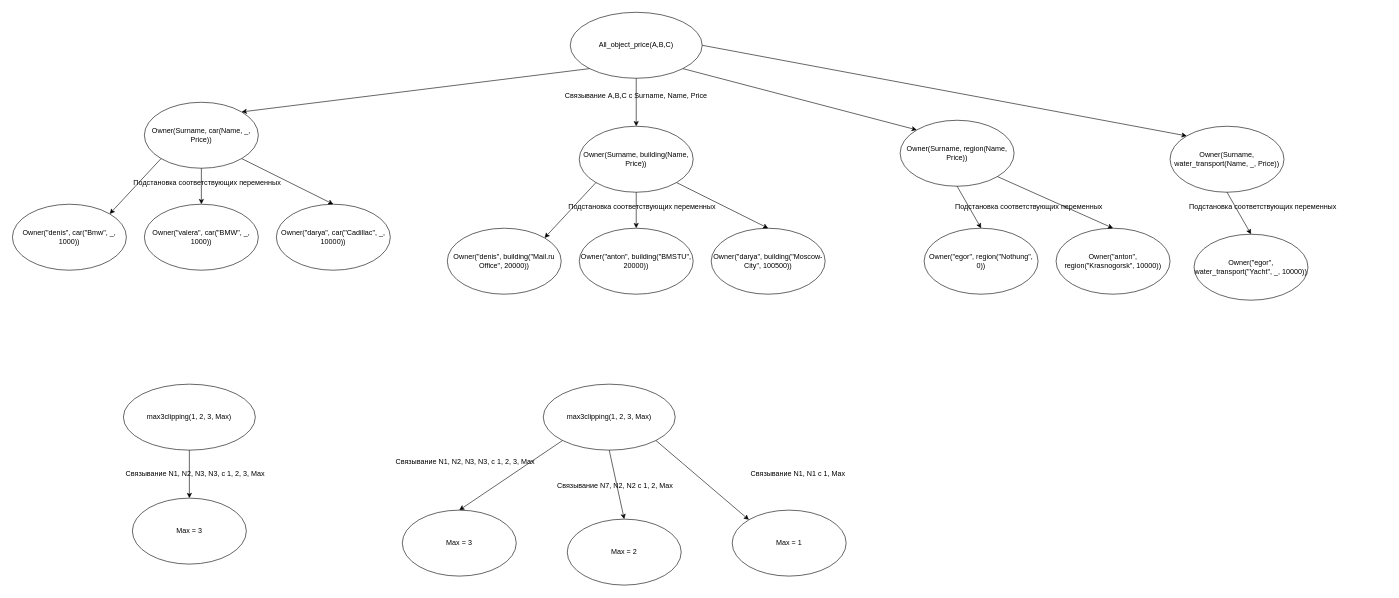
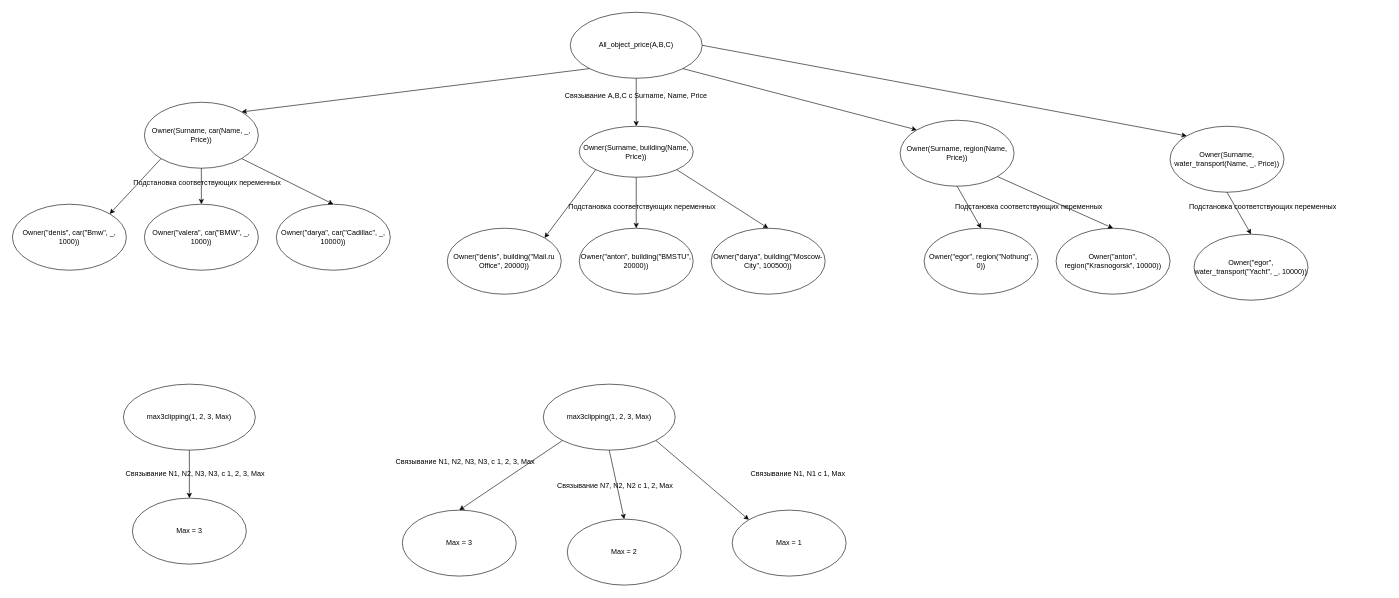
  <mxCell id="0" />
  <mxCell id="1" parent="0" />
  <mxCell id="2" value="All_object_price(A,B,C)" style="ellipse;whiteSpace=wrap;html=1;" vertex="1" parent="1"><mxGeometry x="950" y="20" width="220" height="110" as="geometry" /></mxCell>
  <mxCell id="3" value="Owner(Surname, car(Name, _, Price))" style="ellipse;whiteSpace=wrap;html=1;" vertex="1" parent="1"><mxGeometry x="240" y="170" width="190" height="110" as="geometry" /></mxCell>
  <mxCell id="4" value="" style="endArrow=classic;html=1;rounded=0;exitX=0;exitY=1;exitDx=0;exitDy=0;entryX=1;entryY=0;entryDx=0;entryDy=0;" edge="1" parent="1" source="2" target="3"><mxGeometry width="50" height="50" relative="1" as="geometry"><mxPoint x="820" y="390" as="sourcePoint" /><mxPoint x="870" y="340" as="targetPoint" /></mxGeometry></mxCell>
  <mxCell id="5" value="Связывание A,B,C с Surname, Name, Price" style="text;html=1;strokeColor=none;fillColor=none;align=center;verticalAlign=middle;whiteSpace=wrap;rounded=0;" vertex="1" parent="1"><mxGeometry x="885" y="130" width="350" height="60" as="geometry" /></mxCell>
  <mxCell id="6" value="Owner(&quot;valera&quot;, car(&quot;BMW&quot;, _, 1000))" style="ellipse;whiteSpace=wrap;html=1;" vertex="1" parent="1"><mxGeometry x="240" y="340" width="190" height="110" as="geometry" /></mxCell>
  <mxCell id="7" value="Owner(&quot;denis&quot;, car(&quot;Bmw&quot;, _, 1000))" style="ellipse;whiteSpace=wrap;html=1;" vertex="1" parent="1"><mxGeometry x="20" y="340" width="190" height="110" as="geometry" /></mxCell>
  <mxCell id="8" value="Owner(&quot;darya&quot;, car(&quot;Cadillac&quot;, _, 10000))" style="ellipse;whiteSpace=wrap;html=1;" vertex="1" parent="1"><mxGeometry x="460" y="340" width="190" height="110" as="geometry" /></mxCell>
  <mxCell id="9" value="" style="endArrow=classic;html=1;rounded=0;exitX=0;exitY=1;exitDx=0;exitDy=0;entryX=1;entryY=0;entryDx=0;entryDy=0;" edge="1" parent="1" source="3" target="7"><mxGeometry width="50" height="50" relative="1" as="geometry"><mxPoint x="280" y="390" as="sourcePoint" /><mxPoint x="330" y="340" as="targetPoint" /></mxGeometry></mxCell>
  <mxCell id="10" value="" style="endArrow=classic;html=1;rounded=0;exitX=0.5;exitY=1;exitDx=0;exitDy=0;entryX=0.5;entryY=0;entryDx=0;entryDy=0;" edge="1" parent="1" source="3" target="6"><mxGeometry width="50" height="50" relative="1" as="geometry"><mxPoint x="280" y="390" as="sourcePoint" /><mxPoint x="330" y="340" as="targetPoint" /></mxGeometry></mxCell>
  <mxCell id="11" value="" style="endArrow=classic;html=1;rounded=0;exitX=1;exitY=1;exitDx=0;exitDy=0;entryX=0.5;entryY=0;entryDx=0;entryDy=0;" edge="1" parent="1" source="3" target="8"><mxGeometry width="50" height="50" relative="1" as="geometry"><mxPoint x="280" y="390" as="sourcePoint" /><mxPoint x="330" y="340" as="targetPoint" /></mxGeometry></mxCell>
  <mxCell id="12" value="Подстановка соответствующих переменных" style="text;html=1;strokeColor=none;fillColor=none;align=center;verticalAlign=middle;whiteSpace=wrap;rounded=0;" vertex="1" parent="1"><mxGeometry x="140" y="290" width="410" height="30" as="geometry" /></mxCell>
- <mxCell id="13" value="Owner(Surname, building(Name, Price))" style="ellipse;whiteSpace=wrap;html=1;" vertex="1" parent="1"><mxGeometry x="965" y="210" width="190" height="110" as="geometry" /></mxCell>
+ <mxCell id="13" value="Owner(Surname, building(Name, Price))" style="ellipse;whiteSpace=wrap;html=1;" vertex="1" parent="1"><mxGeometry x="965" y="210" width="190" height="85" as="geometry" /></mxCell>
  <mxCell id="14" value="Owner(&quot;anton&quot;, building(&quot;BMSTU&quot;, 20000))" style="ellipse;whiteSpace=wrap;html=1;" vertex="1" parent="1"><mxGeometry x="965" y="380" width="190" height="110" as="geometry" /></mxCell>
  <mxCell id="15" value="Owner(&quot;denis&quot;, building(&quot;Mail.ru Office&quot;, 20000))" style="ellipse;whiteSpace=wrap;html=1;" vertex="1" parent="1"><mxGeometry x="745" y="380" width="190" height="110" as="geometry" /></mxCell>
  <mxCell id="16" value="Owner(&quot;darya&quot;, building(&quot;Moscow-City&quot;, 100500))" style="ellipse;whiteSpace=wrap;html=1;" vertex="1" parent="1"><mxGeometry x="1185" y="380" width="190" height="110" as="geometry" /></mxCell>
  <mxCell id="17" value="" style="endArrow=classic;html=1;rounded=0;exitX=0;exitY=1;exitDx=0;exitDy=0;entryX=1;entryY=0;entryDx=0;entryDy=0;" edge="1" parent="1" source="13" target="15"><mxGeometry width="50" height="50" relative="1" as="geometry"><mxPoint x="1005" y="430" as="sourcePoint" /><mxPoint x="1055" y="380" as="targetPoint" /></mxGeometry></mxCell>
  <mxCell id="18" value="" style="endArrow=classic;html=1;rounded=0;exitX=0.5;exitY=1;exitDx=0;exitDy=0;entryX=0.5;entryY=0;entryDx=0;entryDy=0;" edge="1" parent="1" source="13" target="14"><mxGeometry width="50" height="50" relative="1" as="geometry"><mxPoint x="1005" y="430" as="sourcePoint" /><mxPoint x="1055" y="380" as="targetPoint" /></mxGeometry></mxCell>
  <mxCell id="19" value="" style="endArrow=classic;html=1;rounded=0;exitX=1;exitY=1;exitDx=0;exitDy=0;entryX=0.5;entryY=0;entryDx=0;entryDy=0;" edge="1" parent="1" source="13" target="16"><mxGeometry width="50" height="50" relative="1" as="geometry"><mxPoint x="1005" y="430" as="sourcePoint" /><mxPoint x="1055" y="380" as="targetPoint" /></mxGeometry></mxCell>
  <mxCell id="20" value="Подстановка соответствующих переменных" style="text;html=1;strokeColor=none;fillColor=none;align=center;verticalAlign=middle;whiteSpace=wrap;rounded=0;" vertex="1" parent="1"><mxGeometry x="865" y="330" width="410" height="30" as="geometry" /></mxCell>
  <mxCell id="21" value="" style="endArrow=classic;html=1;rounded=0;exitX=0.5;exitY=1;exitDx=0;exitDy=0;entryX=0.5;entryY=0;entryDx=0;entryDy=0;" edge="1" parent="1" source="2" target="13"><mxGeometry width="50" height="50" relative="1" as="geometry"><mxPoint x="890" y="390" as="sourcePoint" /><mxPoint x="940" y="340" as="targetPoint" /></mxGeometry></mxCell>
  <mxCell id="22" value="Owner(Surname, region(Name, Price))" style="ellipse;whiteSpace=wrap;html=1;" vertex="1" parent="1"><mxGeometry x="1500" y="200" width="190" height="110" as="geometry" /></mxCell>
  <mxCell id="23" value="Owner(&quot;anton&quot;, region(&quot;Krasnogorsk&quot;, 10000))" style="ellipse;whiteSpace=wrap;html=1;" vertex="1" parent="1"><mxGeometry x="1760" y="380" width="190" height="110" as="geometry" /></mxCell>
  <mxCell id="24" value="Owner(&quot;egor&quot;, region(&quot;Nothung&quot;, 0))" style="ellipse;whiteSpace=wrap;html=1;" vertex="1" parent="1"><mxGeometry x="1540" y="380" width="190" height="110" as="geometry" /></mxCell>
  <mxCell id="25" value="" style="endArrow=classic;html=1;rounded=0;exitX=0.5;exitY=1;exitDx=0;exitDy=0;entryX=0.5;entryY=0;entryDx=0;entryDy=0;" edge="1" parent="1" source="22" target="24"><mxGeometry width="50" height="50" relative="1" as="geometry"><mxPoint x="1700" y="430" as="sourcePoint" /><mxPoint x="1750" y="380" as="targetPoint" /></mxGeometry></mxCell>
  <mxCell id="26" value="" style="endArrow=classic;html=1;rounded=0;exitX=1;exitY=1;exitDx=0;exitDy=0;entryX=0.5;entryY=0;entryDx=0;entryDy=0;" edge="1" parent="1" source="22" target="23"><mxGeometry width="50" height="50" relative="1" as="geometry"><mxPoint x="1700" y="430" as="sourcePoint" /><mxPoint x="1750" y="380" as="targetPoint" /></mxGeometry></mxCell>
  <mxCell id="27" value="Подстановка соответствующих переменных" style="text;html=1;strokeColor=none;fillColor=none;align=center;verticalAlign=middle;whiteSpace=wrap;rounded=0;" vertex="1" parent="1"><mxGeometry x="1510" y="330" width="410" height="30" as="geometry" /></mxCell>
  <mxCell id="28" value="Owner(Surname, water_transport(Name, _, Price))" style="ellipse;whiteSpace=wrap;html=1;" vertex="1" parent="1"><mxGeometry x="1950" y="210" width="190" height="110" as="geometry" /></mxCell>
  <mxCell id="29" value="Owner(&quot;egor&quot;, water_transport(&quot;Yacht&quot;, _, 10000))" style="ellipse;whiteSpace=wrap;html=1;" vertex="1" parent="1"><mxGeometry x="1990" y="390" width="190" height="110" as="geometry" /></mxCell>
  <mxCell id="30" value="" style="endArrow=classic;html=1;rounded=0;exitX=0.5;exitY=1;exitDx=0;exitDy=0;entryX=0.5;entryY=0;entryDx=0;entryDy=0;" edge="1" parent="1" source="28" target="29"><mxGeometry width="50" height="50" relative="1" as="geometry"><mxPoint x="2150" y="440" as="sourcePoint" /><mxPoint x="2200" y="390" as="targetPoint" /></mxGeometry></mxCell>
  <mxCell id="31" value="" style="endArrow=classic;html=1;rounded=0;exitX=1;exitY=1;exitDx=0;exitDy=0;entryX=0;entryY=0;entryDx=0;entryDy=0;" edge="1" parent="1" source="2" target="22"><mxGeometry width="50" height="50" relative="1" as="geometry"><mxPoint x="1560" y="390" as="sourcePoint" /><mxPoint x="1610" y="340" as="targetPoint" /></mxGeometry></mxCell>
  <mxCell id="32" value="" style="endArrow=classic;html=1;rounded=0;exitX=1;exitY=0.5;exitDx=0;exitDy=0;entryX=0;entryY=0;entryDx=0;entryDy=0;" edge="1" parent="1" source="2" target="28"><mxGeometry width="50" height="50" relative="1" as="geometry"><mxPoint x="1560" y="390" as="sourcePoint" /><mxPoint x="1610" y="340" as="targetPoint" /></mxGeometry></mxCell>
  <mxCell id="33" value="Подстановка соответствующих переменных" style="text;html=1;strokeColor=none;fillColor=none;align=center;verticalAlign=middle;whiteSpace=wrap;rounded=0;" vertex="1" parent="1"><mxGeometry x="1900" y="330" width="410" height="30" as="geometry" /></mxCell>
  <mxCell id="34" value="max3clipping(1, 2, 3, Max)" style="ellipse;whiteSpace=wrap;html=1;" vertex="1" parent="1"><mxGeometry x="205" y="640" width="220" height="110" as="geometry" /></mxCell>
  <mxCell id="35" value="Связывание N1, N2, N3, N3, с 1, 2, 3, Max" style="text;html=1;strokeColor=none;fillColor=none;align=center;verticalAlign=middle;whiteSpace=wrap;rounded=0;" vertex="1" parent="1"><mxGeometry x="150" y="760" width="350" height="60" as="geometry" /></mxCell>
  <mxCell id="36" value="Max = 3" style="ellipse;whiteSpace=wrap;html=1;" vertex="1" parent="1"><mxGeometry x="220" y="830" width="190" height="110" as="geometry" /></mxCell>
  <mxCell id="37" value="" style="endArrow=classic;html=1;rounded=0;exitX=0.5;exitY=1;exitDx=0;exitDy=0;entryX=0.5;entryY=0;entryDx=0;entryDy=0;" edge="1" parent="1" source="34" target="36"><mxGeometry width="50" height="50" relative="1" as="geometry"><mxPoint x="145" y="1010" as="sourcePoint" /><mxPoint x="195" y="960" as="targetPoint" /></mxGeometry></mxCell>
  <mxCell id="38" value="max3clipping(1, 2, 3, Max)" style="ellipse;whiteSpace=wrap;html=1;" vertex="1" parent="1"><mxGeometry x="905" y="640" width="220" height="110" as="geometry" /></mxCell>
  <mxCell id="39" value="Связывание N1, N2, N3, N3, с 1, 2, 3, Max" style="text;html=1;strokeColor=none;fillColor=none;align=center;verticalAlign=middle;whiteSpace=wrap;rounded=0;" vertex="1" parent="1"><mxGeometry x="600" y="740" width="350" height="60" as="geometry" /></mxCell>
  <mxCell id="40" value="Max = 3" style="ellipse;whiteSpace=wrap;html=1;" vertex="1" parent="1"><mxGeometry x="670" y="850" width="190" height="110" as="geometry" /></mxCell>
  <mxCell id="41" value="" style="endArrow=classic;html=1;rounded=0;exitX=0;exitY=1;exitDx=0;exitDy=0;entryX=0.5;entryY=0;entryDx=0;entryDy=0;" edge="1" parent="1" source="38" target="40"><mxGeometry width="50" height="50" relative="1" as="geometry"><mxPoint x="765" y="770" as="sourcePoint" /><mxPoint x="645" y="980" as="targetPoint" /></mxGeometry></mxCell>
  <mxCell id="42" value="Max = 2" style="ellipse;whiteSpace=wrap;html=1;" vertex="1" parent="1"><mxGeometry x="945" y="865" width="190" height="110" as="geometry" /></mxCell>
  <mxCell id="43" value="Max = 1" style="ellipse;whiteSpace=wrap;html=1;" vertex="1" parent="1"><mxGeometry x="1220" y="850" width="190" height="110" as="geometry" /></mxCell>
  <mxCell id="44" value="Связывание N7, N2, N2 с 1, 2, Max" style="text;html=1;strokeColor=none;fillColor=none;align=center;verticalAlign=middle;whiteSpace=wrap;rounded=0;" vertex="1" parent="1"><mxGeometry x="850" y="780" width="350" height="60" as="geometry" /></mxCell>
  <mxCell id="45" value="Связывание N1, N1 с 1, Max" style="text;html=1;strokeColor=none;fillColor=none;align=center;verticalAlign=middle;whiteSpace=wrap;rounded=0;" vertex="1" parent="1"><mxGeometry x="1155" y="760" width="350" height="60" as="geometry" /></mxCell>
  <mxCell id="46" value="" style="endArrow=classic;html=1;rounded=0;exitX=0.5;exitY=1;exitDx=0;exitDy=0;entryX=0.5;entryY=0;entryDx=0;entryDy=0;" edge="1" parent="1" source="38" target="42"><mxGeometry width="50" height="50" relative="1" as="geometry"><mxPoint x="690" y="580" as="sourcePoint" /><mxPoint x="740" y="530" as="targetPoint" /></mxGeometry></mxCell>
  <mxCell id="47" value="" style="endArrow=classic;html=1;rounded=0;entryX=0;entryY=0;entryDx=0;entryDy=0;exitX=1;exitY=1;exitDx=0;exitDy=0;" edge="1" parent="1" source="38" target="43"><mxGeometry width="50" height="50" relative="1" as="geometry"><mxPoint x="690" y="580" as="sourcePoint" /><mxPoint x="740" y="530" as="targetPoint" /></mxGeometry></mxCell>
